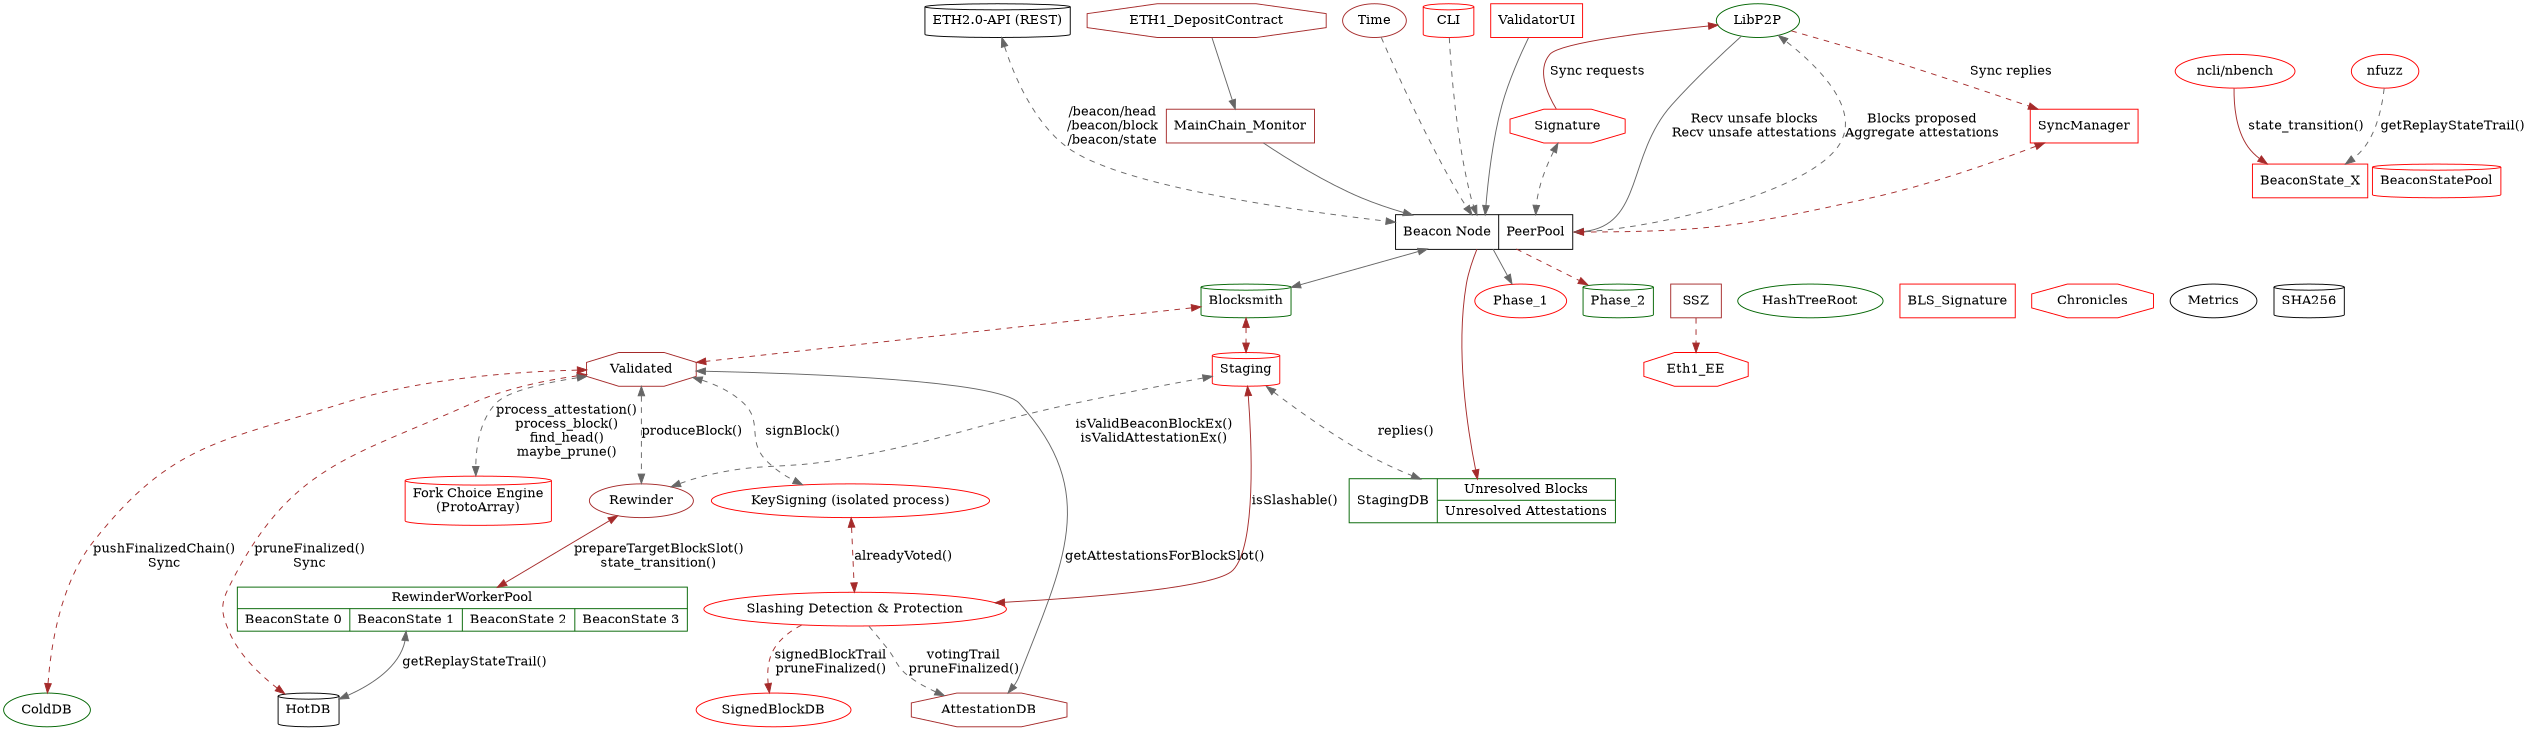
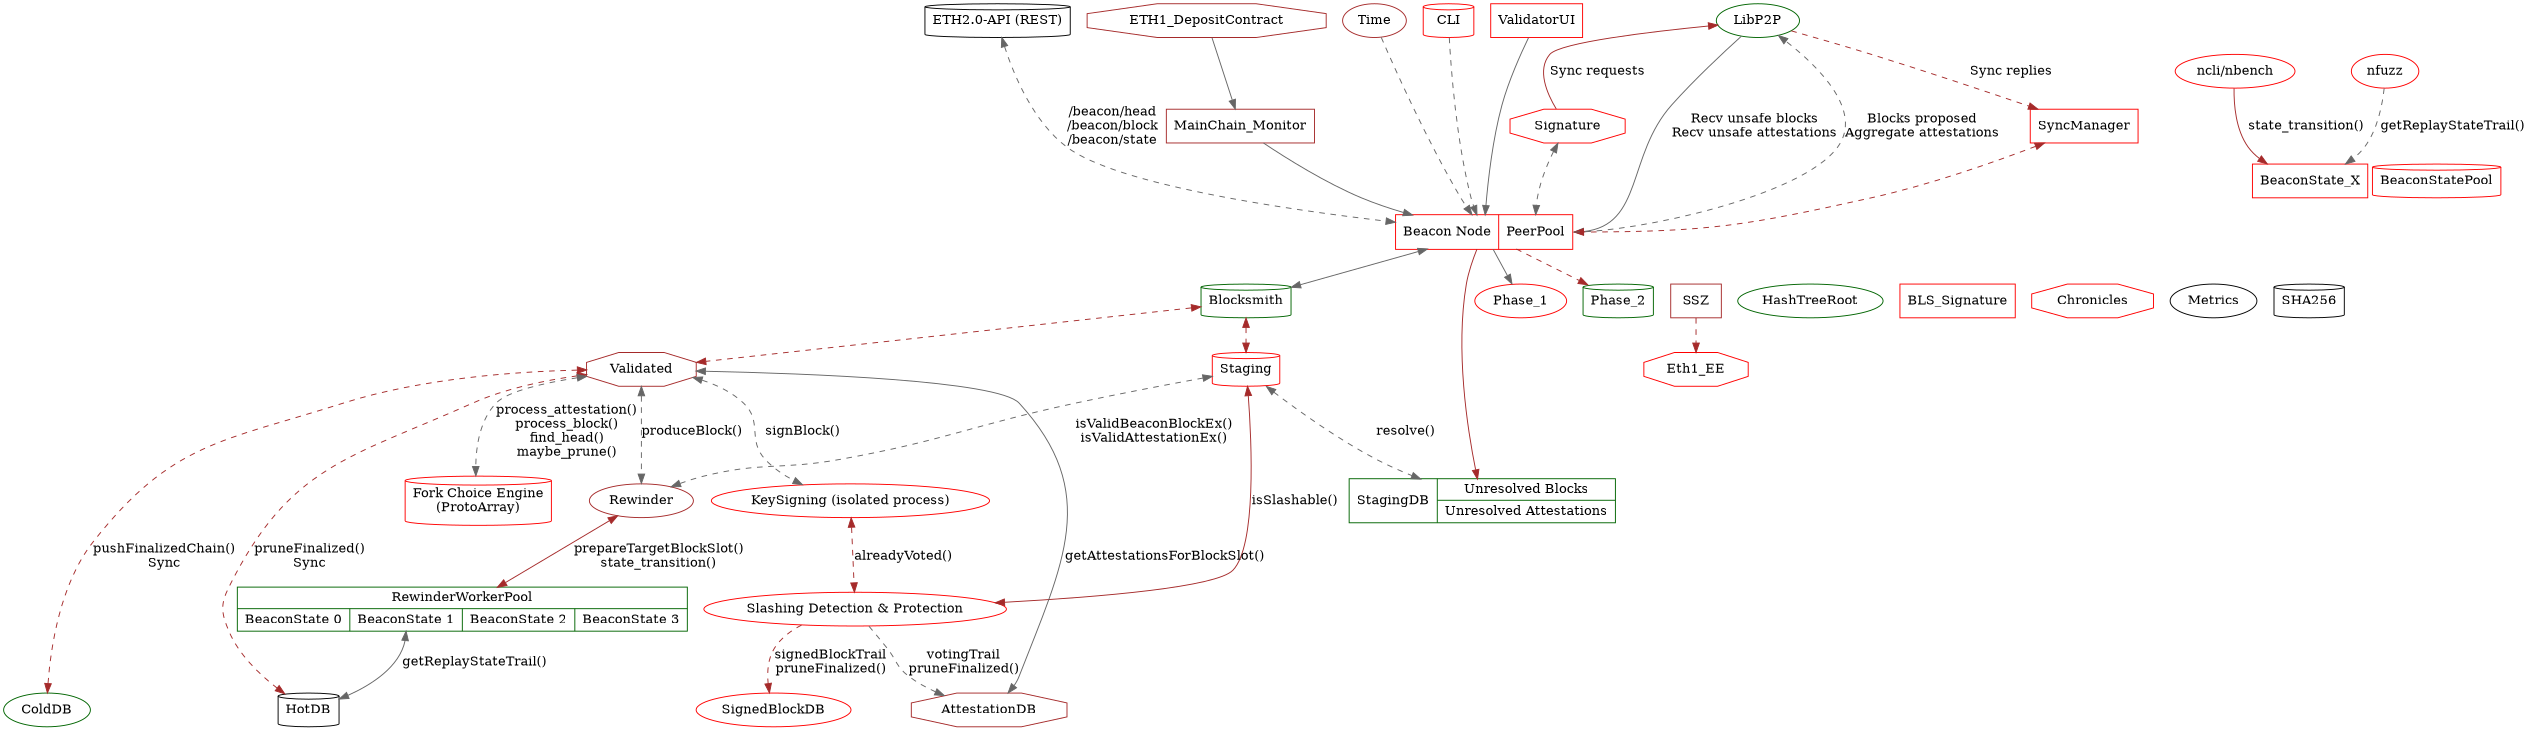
  digraph {
    node [color=red shape=ellipse]
    edge [color=gray40 style=dashed dir=both]
    Time [color=brown]
    CLI [shape=cylinder]
    ValidatorUI [shape=box]
    LibP2P [color=darkgreen]
    n5 [color=black label="ETH2.0-API (REST)" shape=cylinder]
    ETH1_DepositContract [color=brown shape=octagon]
    n7 [label="ncli/nbench"]
    nfuzz
    Blocksmith [color=darkgreen shape=cylinder]
    Phase_1
    Phase_2 [color=darkgreen shape=cylinder]
    SSZ [color=brown shape=box]
    HashTreeRoot [color=darkgreen]
    BLS_Signature [shape=box]
    Chronicles [shape=octagon]
    Metrics [color=black]
    SHA256 [color=black shape=cylinder]
    BeaconState_X [shape=box]
    BeaconStatePool [shape=cylinder]
    AttestationDB [color=brown shape=octagon]
    HotDB [color=black shape=cylinder]
    ColdDB [color=darkgreen]
    SignedBlockDB
    SyncManager [shape=box]
    n25 [label=Signature shape=octagon]
    MainChain_Monitor [color=brown shape=box]
-   n27 [color=black label="<nbc>Beacon Node | <PeerPool>PeerPool" shape=record]
+   n27 [label="<nbc>Beacon Node | <PeerPool>PeerPool" shape=record]
    Staging [shape=cylinder]
    Validated [color=brown shape=octagon]
    Eth1_EE [shape=octagon]
    n31 [label="KeySigning (isolated process)"]
    n32 [label="Slashing Detection & Protection"]
    n33 [color=darkgreen label="StagingDB | {Unresolved Blocks | Unresolved Attestations}" shape=record]
    Rewinder [color=brown]
    n35 [color=darkgreen label="{RewinderWorkerPool | {<bs0>BeaconState 0|<bs1>BeaconState 1|<bs2>BeaconState 2|<bs3>BeaconState 3}}" shape=record]
    n36 [label="Fork Choice Engine\n(ProtoArray)" shape=cylinder]
    subgraph sub_1 {
      rank=source
      Time
      CLI
      ValidatorUI
      LibP2P
      n5
      ETH1_DepositContract
    }
    subgraph sub_2 {
      rank=same
      n7
      nfuzz
    }
    subgraph sub_3 {
      rank=same
      Blocksmith
      Phase_1
      Phase_2
      SSZ
      HashTreeRoot
      BLS_Signature
      Chronicles
      Metrics
      SHA256
    }
    subgraph sub_4 {
      rank=same
      BeaconState_X
      BeaconStatePool
    }
    subgraph sub_5 {
      rank=sink
      AttestationDB
      HotDB
      ColdDB
      SignedBlockDB
    }
    subgraph sub_6 {
      rank=same
      SyncManager
      n25
      MainChain_Monitor
    }
    Time -> n27 [dir=""]
    CLI -> n27 [dir=""]
    ValidatorUI -> n27 [style=solid dir=""]
    LibP2P -> SyncManager [color=brown label="Sync replies" dir=""]
    LibP2P -> n27 [headport=PeerPool label="Recv unsafe blocks\nRecv unsafe attestations" style=solid dir=""]
    n5 -> n27 [label="/beacon/head\n/beacon/block\n/beacon/state"]
    ETH1_DepositContract -> MainChain_Monitor [style=solid dir=""]
    n7 -> BeaconState_X [color=brown label="state_transition()" style=solid dir=""]
    nfuzz -> BeaconState_X [label="getReplayStateTrail()" dir=""]
    Blocksmith -> Staging [color=brown]
    Blocksmith -> Validated [color=brown]
    SSZ -> Eth1_EE [color=brown dir=""]
    SyncManager -> n27 [color=brown headport=PeerPool]
    n25 -> LibP2P [color=brown label="Sync requests" style=solid dir=""]
    n25 -> n27 [headport=PeerPool]
    MainChain_Monitor -> n27 [style=solid dir=""]
    n27 -> LibP2P [label="Blocks proposed\nAggregate attestations" tailport=PeerPool dir=""]
    n27 -> Blocksmith [style=solid]
    n27 -> Phase_1 [style=solid dir=""]
    n27 -> Phase_2 [color=brown dir=""]
    n27 -> n33 [color=brown style=solid dir=""]
    Staging -> n32 [color=brown label="isSlashable()" style=solid]
-   Staging -> n33 [label="replies()"]
+   Staging -> n33 [label="resolve()"]
    Staging -> Rewinder [label="isValidBeaconBlockEx()\nisValidAttestationEx()"]
    Validated -> AttestationDB [label="getAttestationsForBlockSlot()" style=solid]
    Validated -> HotDB [color=brown label="pruneFinalized()\nSync"]
    Validated -> ColdDB [color=brown label="pushFinalizedChain()\nSync"]
    Validated -> n31 [label="signBlock()"]
    Validated -> Rewinder [label="produceBlock()"]
    Validated -> n36 [label="process_attestation()\nprocess_block()\nfind_head()\nmaybe_prune()"]
    n31 -> n32 [color=brown label="alreadyVoted()"]
    n32 -> AttestationDB [label="votingTrail\npruneFinalized()" dir=""]
    n32 -> SignedBlockDB [color=brown label="signedBlockTrail\npruneFinalized()" dir=""]
    Rewinder -> n35 [color=brown label="prepareTargetBlockSlot()\nstate_transition()" style=solid]
    n35 -> HotDB [label="getReplayStateTrail()" style=solid tailport=bs1]
  }
